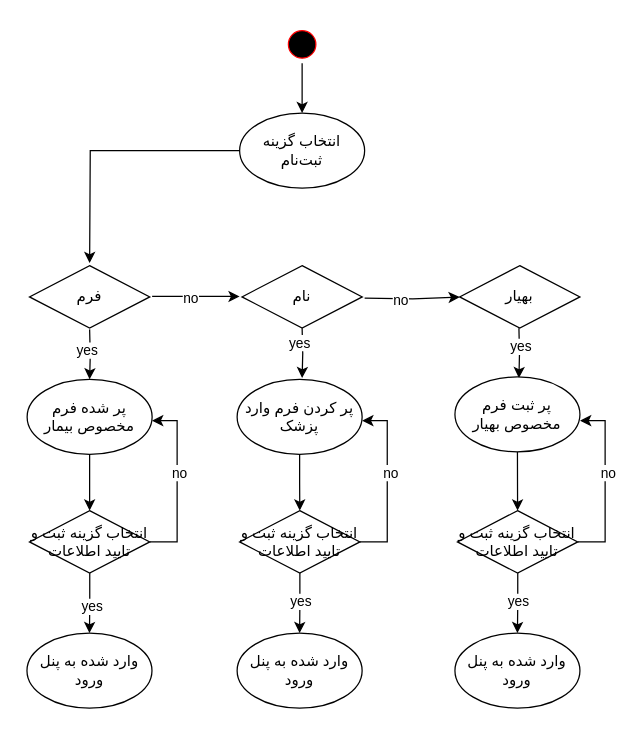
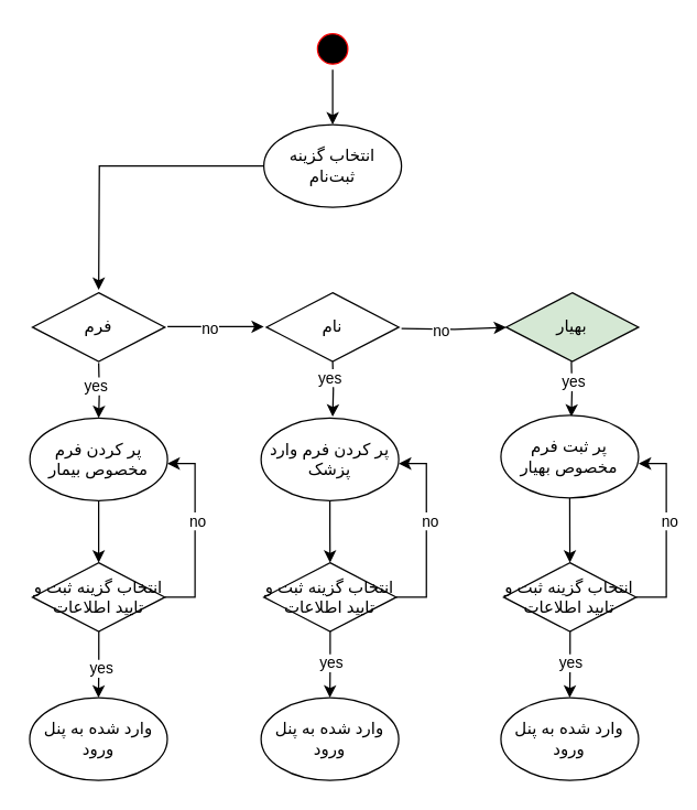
  <mxCell id="0" />
  <mxCell id="1" parent="0" />
  <mxCell id="2" style="edgeStyle=orthogonalEdgeStyle;rounded=0;orthogonalLoop=1;jettySize=auto;html=1;" edge="1" parent="1" source="3"><mxGeometry relative="1" as="geometry"><mxPoint x="71" y="210" as="targetPoint" /></mxGeometry></mxCell>
  <mxCell id="3" value="انتخاب گزینه ثبت‌نام" style="ellipse;whiteSpace=wrap;html=1;" vertex="1" parent="1"><mxGeometry x="191" y="90" width="100" height="60" as="geometry" /></mxCell>
  <mxCell id="4" style="edgeStyle=orthogonalEdgeStyle;rounded=0;orthogonalLoop=1;jettySize=auto;html=1;entryX=0.5;entryY=0;entryDx=0;entryDy=0;" edge="1" parent="1" source="5" target="3"><mxGeometry relative="1" as="geometry" /></mxCell>
  <mxCell id="5" value="" style="ellipse;html=1;shape=startState;fillColor=#000000;strokeColor=#ff0000;" vertex="1" parent="1"><mxGeometry x="226" y="20" width="30" height="30" as="geometry" /></mxCell>
  <mxCell id="6" style="edgeStyle=orthogonalEdgeStyle;rounded=0;orthogonalLoop=1;jettySize=auto;html=1;entryX=0.5;entryY=0;entryDx=0;entryDy=0;" edge="1" parent="1" target="17"><mxGeometry relative="1" as="geometry"><mxPoint x="71" y="263" as="sourcePoint" /></mxGeometry></mxCell>
  <mxCell id="7" value="yes" style="edgeLabel;html=1;align=center;verticalAlign=middle;resizable=0;points=[];" vertex="1" connectable="0" parent="6"><mxGeometry x="-0.233" y="-3" relative="1" as="geometry"><mxPoint as="offset" /></mxGeometry></mxCell>
  <mxCell id="8" style="edgeStyle=orthogonalEdgeStyle;rounded=0;orthogonalLoop=1;jettySize=auto;html=1;entryX=0;entryY=0.5;entryDx=0;entryDy=0;" edge="1" parent="1"><mxGeometry relative="1" as="geometry"><mxPoint x="121" y="236.66" as="sourcePoint" /><mxPoint x="191" y="236.66" as="targetPoint" /></mxGeometry></mxCell>
  <mxCell id="9" value="no" style="edgeLabel;html=1;align=center;verticalAlign=middle;resizable=0;points=[];" vertex="1" connectable="0" parent="8"><mxGeometry x="-0.157" y="-1" relative="1" as="geometry"><mxPoint as="offset" /></mxGeometry></mxCell>
  <mxCell id="10" style="edgeStyle=orthogonalEdgeStyle;rounded=0;orthogonalLoop=1;jettySize=auto;html=1;entryX=-0.039;entryY=0.486;entryDx=0;entryDy=0;entryPerimeter=0;" edge="1" parent="1"><mxGeometry relative="1" as="geometry"><mxPoint x="291" y="238.034" as="sourcePoint" /><mxPoint x="367.1" y="237.16" as="targetPoint" /></mxGeometry></mxCell>
  <mxCell id="11" value="no" style="edgeLabel;html=1;align=center;verticalAlign=middle;resizable=0;points=[];" vertex="1" connectable="0" parent="10"><mxGeometry x="-0.242" y="-1" relative="1" as="geometry"><mxPoint as="offset" /></mxGeometry></mxCell>
  <mxCell id="12" style="edgeStyle=orthogonalEdgeStyle;rounded=0;orthogonalLoop=1;jettySize=auto;html=1;entryX=0.5;entryY=0;entryDx=0;entryDy=0;" edge="1" parent="1"><mxGeometry relative="1" as="geometry"><mxPoint x="241" y="262" as="sourcePoint" /><mxPoint x="241" y="302" as="targetPoint" /></mxGeometry></mxCell>
  <mxCell id="13" value="yes" style="edgeLabel;html=1;align=center;verticalAlign=middle;resizable=0;points=[];" vertex="1" connectable="0" parent="12"><mxGeometry x="-0.474" y="-3" relative="1" as="geometry"><mxPoint as="offset" /></mxGeometry></mxCell>
  <mxCell id="14" style="edgeStyle=orthogonalEdgeStyle;rounded=0;orthogonalLoop=1;jettySize=auto;html=1;entryX=0.5;entryY=0;entryDx=0;entryDy=0;" edge="1" parent="1"><mxGeometry relative="1" as="geometry"><mxPoint x="414.44" y="262" as="sourcePoint" /><mxPoint x="414.44" y="302" as="targetPoint" /></mxGeometry></mxCell>
  <mxCell id="15" value="yes" style="edgeLabel;html=1;align=center;verticalAlign=middle;resizable=0;points=[];" vertex="1" connectable="0" parent="14"><mxGeometry x="-0.267" y="1" relative="1" as="geometry"><mxPoint as="offset" /></mxGeometry></mxCell>
  <mxCell id="16" style="edgeStyle=orthogonalEdgeStyle;rounded=0;orthogonalLoop=1;jettySize=auto;html=1;entryX=0.5;entryY=0;entryDx=0;entryDy=0;exitX=0.5;exitY=1;exitDx=0;exitDy=0;" edge="1" parent="1" source="17"><mxGeometry relative="1" as="geometry"><mxPoint x="71" y="368" as="sourcePoint" /><mxPoint x="71" y="408" as="targetPoint" /></mxGeometry></mxCell>
- <mxCell id="17" value="پر شده فرم مخصوص بیمار" style="ellipse;whiteSpace=wrap;html=1;" vertex="1" parent="1"><mxGeometry x="21" y="303" width="100" height="60" as="geometry" /></mxCell>
+ <mxCell id="17" value="پر کردن فرم مخصوص بیمار" style="ellipse;whiteSpace=wrap;html=1;" vertex="1" parent="1"><mxGeometry x="21" y="303" width="100" height="60" as="geometry" /></mxCell>
  <mxCell id="18" value="پر کردن فرم وارد پزشک" style="ellipse;whiteSpace=wrap;html=1;" vertex="1" parent="1"><mxGeometry x="189" y="303" width="100" height="60" as="geometry" /></mxCell>
  <mxCell id="19" value="پر ثبت فرم مخصوص بهیار" style="ellipse;whiteSpace=wrap;html=1;" vertex="1" parent="1"><mxGeometry x="363.25" y="301" width="100" height="60" as="geometry" /></mxCell>
  <mxCell id="20" value="فرم" style="rhombus;whiteSpace=wrap;html=1;" vertex="1" parent="1"><mxGeometry x="22.88" y="212" width="96.25" height="50" as="geometry" /></mxCell>
  <mxCell id="21" value="نام" style="rhombus;whiteSpace=wrap;html=1;" vertex="1" parent="1"><mxGeometry x="192.87" y="212" width="96.25" height="50" as="geometry" /></mxCell>
- <mxCell id="22" value="بهیار" style="rhombus;whiteSpace=wrap;html=1;" vertex="1" parent="1"><mxGeometry x="367" y="212" width="96.25" height="50" as="geometry" /></mxCell>
+ <mxCell id="22" value="بهیار" style="rhombus;whiteSpace=wrap;html=1;fillColor=#d5e8d4;" vertex="1" parent="1"><mxGeometry x="367" y="212" width="96.25" height="50" as="geometry" /></mxCell>
  <mxCell id="23" style="edgeStyle=orthogonalEdgeStyle;rounded=0;orthogonalLoop=1;jettySize=auto;html=1;entryX=1;entryY=0.467;entryDx=0;entryDy=0;entryPerimeter=0;" edge="1" parent="1" source="27"><mxGeometry relative="1" as="geometry"><mxPoint x="121" y="336.02" as="targetPoint" /><Array as="points"><mxPoint x="141" y="433" /><mxPoint x="141" y="336" /></Array></mxGeometry></mxCell>
  <mxCell id="24" value="no" style="edgeLabel;html=1;align=center;verticalAlign=middle;resizable=0;points=[];" vertex="1" connectable="0" parent="23"><mxGeometry x="0.11" y="-1" relative="1" as="geometry"><mxPoint as="offset" /></mxGeometry></mxCell>
  <mxCell id="25" style="edgeStyle=orthogonalEdgeStyle;rounded=0;orthogonalLoop=1;jettySize=auto;html=1;entryX=0.5;entryY=0;entryDx=0;entryDy=0;" edge="1" parent="1" source="27" target="28"><mxGeometry relative="1" as="geometry" /></mxCell>
  <mxCell id="26" value="yes" style="edgeLabel;html=1;align=center;verticalAlign=middle;resizable=0;points=[];" vertex="1" connectable="0" parent="25"><mxGeometry x="0.119" y="2" relative="1" as="geometry"><mxPoint as="offset" /></mxGeometry></mxCell>
  <mxCell id="27" value="انتخاب گزینه ثبت و تایید اطلاعات" style="rhombus;whiteSpace=wrap;html=1;" vertex="1" parent="1"><mxGeometry x="22.88" y="408" width="96.25" height="50" as="geometry" /></mxCell>
  <mxCell id="28" value="وارد شده به پنل ورود" style="ellipse;whiteSpace=wrap;html=1;" vertex="1" parent="1"><mxGeometry x="20.88" y="506" width="100" height="60" as="geometry" /></mxCell>
  <mxCell id="29" style="edgeStyle=orthogonalEdgeStyle;rounded=0;orthogonalLoop=1;jettySize=auto;html=1;entryX=0.5;entryY=0;entryDx=0;entryDy=0;exitX=0.5;exitY=1;exitDx=0;exitDy=0;" edge="1" parent="1" source="18"><mxGeometry relative="1" as="geometry"><mxPoint x="239.12" y="368" as="sourcePoint" /><mxPoint x="239.12" y="408" as="targetPoint" /></mxGeometry></mxCell>
  <mxCell id="30" style="edgeStyle=orthogonalEdgeStyle;rounded=0;orthogonalLoop=1;jettySize=auto;html=1;entryX=1;entryY=0.467;entryDx=0;entryDy=0;entryPerimeter=0;" edge="1" parent="1" source="34"><mxGeometry relative="1" as="geometry"><mxPoint x="289.12" y="336" as="targetPoint" /><Array as="points"><mxPoint x="309.12" y="433" /><mxPoint x="309.12" y="336" /></Array></mxGeometry></mxCell>
  <mxCell id="31" value="no" style="edgeLabel;html=1;align=center;verticalAlign=middle;resizable=0;points=[];" vertex="1" connectable="0" parent="30"><mxGeometry x="0.112" y="-2" relative="1" as="geometry"><mxPoint as="offset" /></mxGeometry></mxCell>
  <mxCell id="32" style="edgeStyle=orthogonalEdgeStyle;rounded=0;orthogonalLoop=1;jettySize=auto;html=1;entryX=0.5;entryY=0;entryDx=0;entryDy=0;" edge="1" parent="1" source="34" target="35"><mxGeometry relative="1" as="geometry" /></mxCell>
  <mxCell id="33" value="yes" style="edgeLabel;html=1;align=center;verticalAlign=middle;resizable=0;points=[];" vertex="1" connectable="0" parent="32"><mxGeometry x="-0.067" relative="1" as="geometry"><mxPoint as="offset" /></mxGeometry></mxCell>
  <mxCell id="34" value="انتخاب گزینه ثبت و تایید اطلاعات" style="rhombus;whiteSpace=wrap;html=1;" vertex="1" parent="1"><mxGeometry x="191" y="408" width="96.25" height="50" as="geometry" /></mxCell>
  <mxCell id="35" value="وارد شده به پنل ورود" style="ellipse;whiteSpace=wrap;html=1;" vertex="1" parent="1"><mxGeometry x="189" y="506" width="100" height="60" as="geometry" /></mxCell>
  <mxCell id="36" style="edgeStyle=orthogonalEdgeStyle;rounded=0;orthogonalLoop=1;jettySize=auto;html=1;entryX=0.5;entryY=0;entryDx=0;entryDy=0;exitX=0.5;exitY=1;exitDx=0;exitDy=0;" edge="1" parent="1" source="19"><mxGeometry relative="1" as="geometry"><mxPoint x="413.37" y="368" as="sourcePoint" /><mxPoint x="413.37" y="408" as="targetPoint" /></mxGeometry></mxCell>
  <mxCell id="37" style="edgeStyle=orthogonalEdgeStyle;rounded=0;orthogonalLoop=1;jettySize=auto;html=1;entryX=1;entryY=0.467;entryDx=0;entryDy=0;entryPerimeter=0;" edge="1" parent="1" source="41"><mxGeometry relative="1" as="geometry"><mxPoint x="463.37" y="336" as="targetPoint" /><Array as="points"><mxPoint x="483.37" y="433" /><mxPoint x="483.37" y="336" /></Array></mxGeometry></mxCell>
  <mxCell id="38" value="no" style="edgeLabel;html=1;align=center;verticalAlign=middle;resizable=0;points=[];" vertex="1" connectable="0" parent="37"><mxGeometry x="0.112" y="-2" relative="1" as="geometry"><mxPoint as="offset" /></mxGeometry></mxCell>
  <mxCell id="39" style="edgeStyle=orthogonalEdgeStyle;rounded=0;orthogonalLoop=1;jettySize=auto;html=1;entryX=0.5;entryY=0;entryDx=0;entryDy=0;" edge="1" parent="1" source="41" target="42"><mxGeometry relative="1" as="geometry" /></mxCell>
  <mxCell id="40" value="yes" style="edgeLabel;html=1;align=center;verticalAlign=middle;resizable=0;points=[];" vertex="1" connectable="0" parent="39"><mxGeometry x="-0.067" relative="1" as="geometry"><mxPoint as="offset" /></mxGeometry></mxCell>
  <mxCell id="41" value="انتخاب گزینه ثبت و تایید اطلاعات" style="rhombus;whiteSpace=wrap;html=1;" vertex="1" parent="1"><mxGeometry x="365.25" y="408" width="96.25" height="50" as="geometry" /></mxCell>
  <mxCell id="42" value="وارد شده به پنل ورود" style="ellipse;whiteSpace=wrap;html=1;" vertex="1" parent="1"><mxGeometry x="363.25" y="506" width="100" height="60" as="geometry" /></mxCell>
